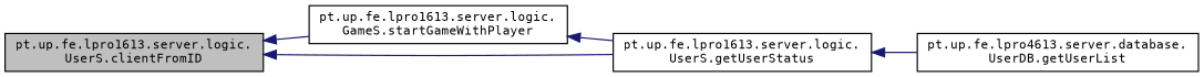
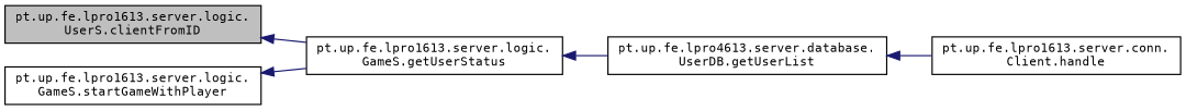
  digraph {
    fontname="DejaVu Sans Mono"
    rankdir=LR
    node [color=black fillcolor=white fontname="DejaVu Sans Mono" fontsize=10 shape=record style=filled]
    edge [color=midnightblue dir=back fontname="DejaVu Sans Mono" fontsize=10 labelfontname=Helvetica labelfontsize=10 style=solid]
    n1 [fillcolor=grey75 fontcolor=black height=0.2 label="pt.up.fe.lpro1613.server.logic.\lUserS.clientFromID" width=0.4]
    n2 [height=0.2 label="pt.up.fe.lpro1613.server.logic.\lGameS.startGameWithPlayer" width=0.4]
-   n3 [height=0.2 label="pt.up.fe.lpro1613.server.logic.\lUserS.getUserStatus" width=0.4]
+   n3 [height=0.2 label="pt.up.fe.lpro1613.server.logic.\lGameS.getUserStatus" width=0.4]
    n4 [height=0.2 label="pt.up.fe.lpro4613.server.database.\lUserDB.getUserList" width=0.4]
-   n1 -> n2
+   n5 [height=0.2 label="pt.up.fe.lpro1613.server.conn.\lClient.handle" width=0.4]
    n1 -> n3
    n2 -> n3
    n3 -> n4
+   n4 -> n5
  }
